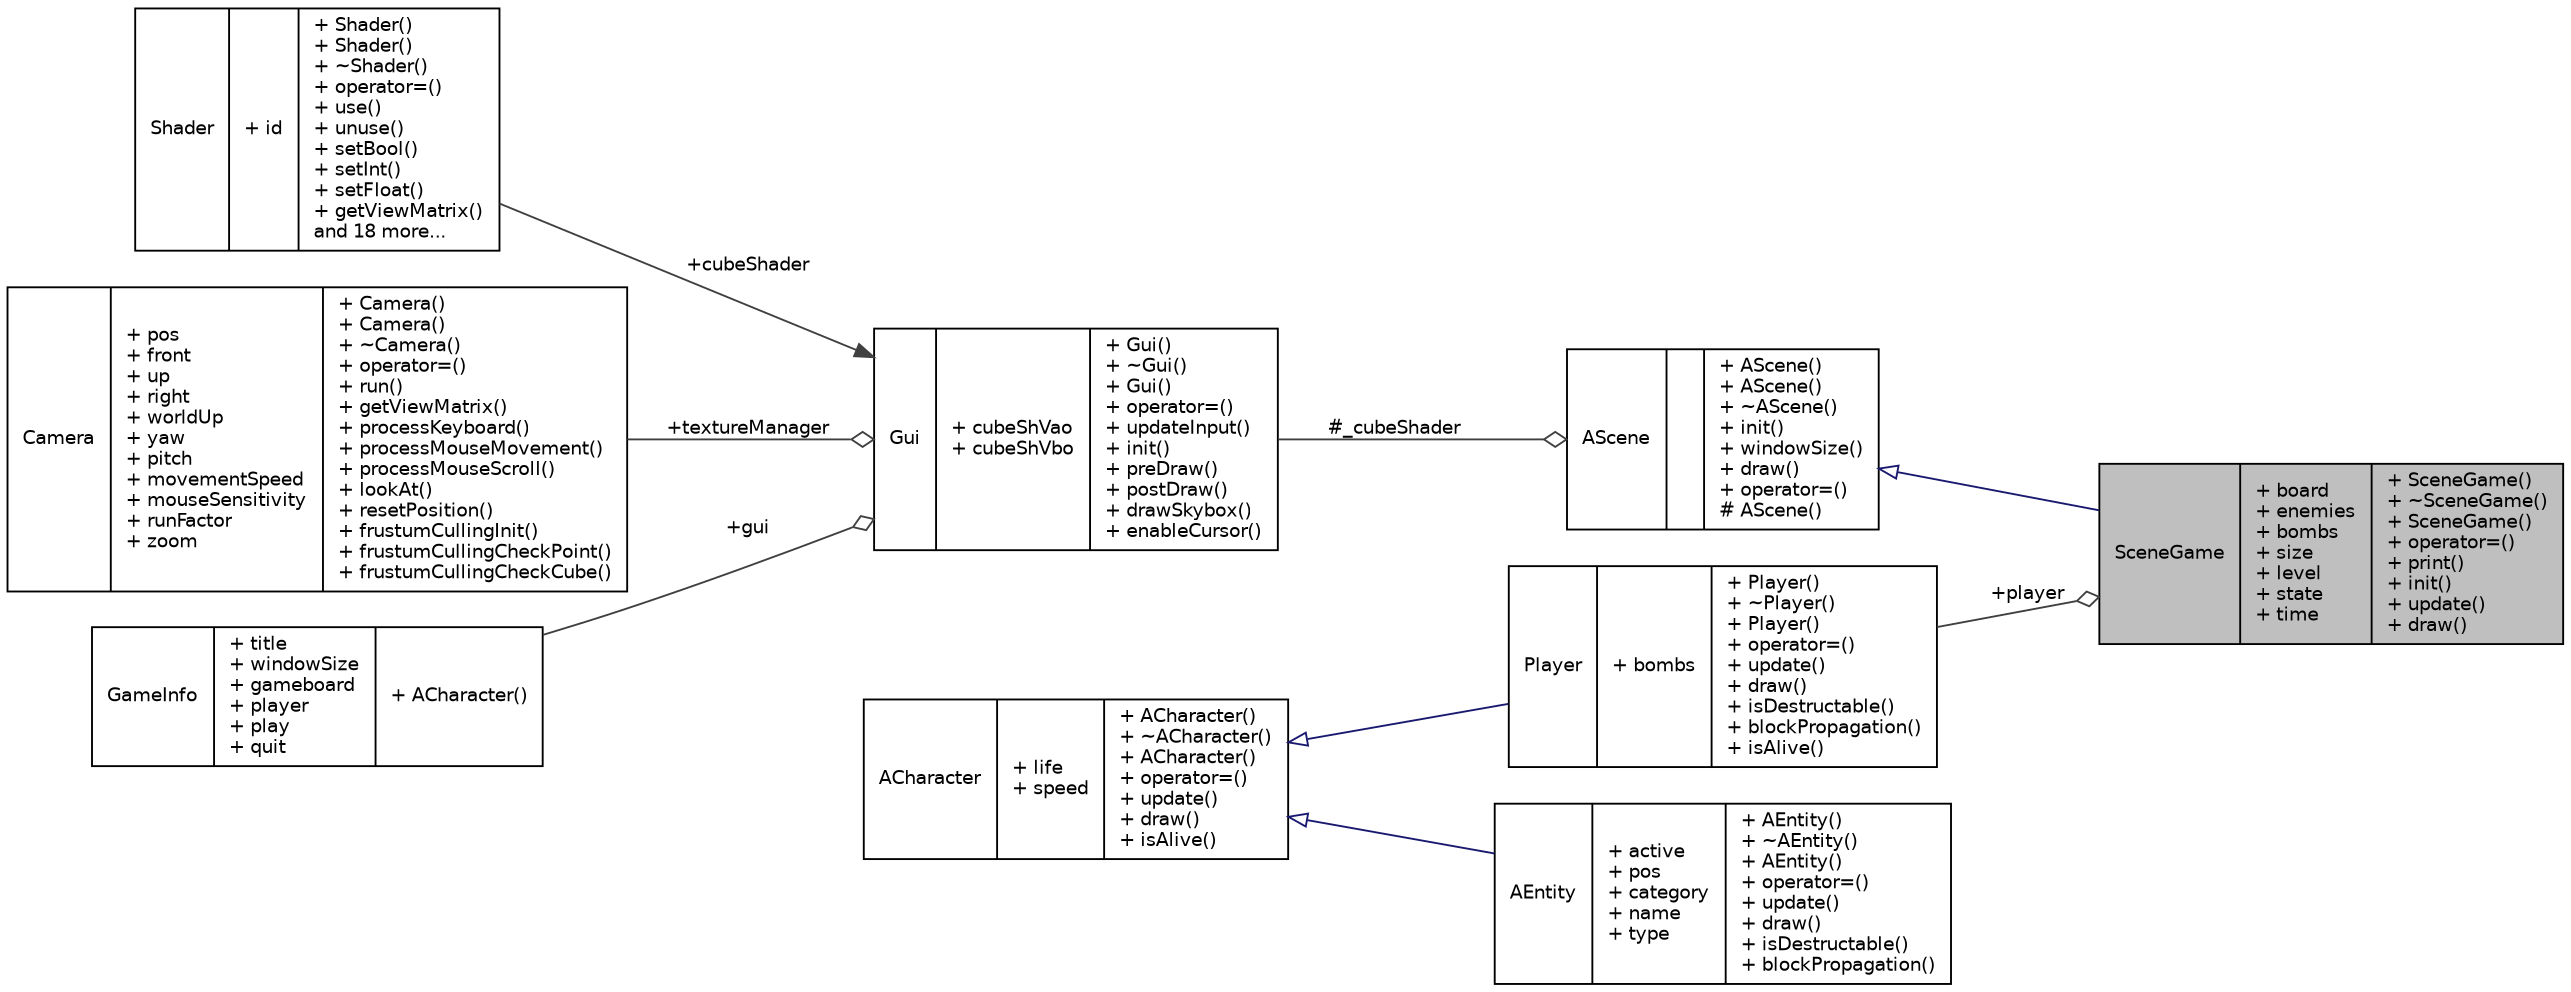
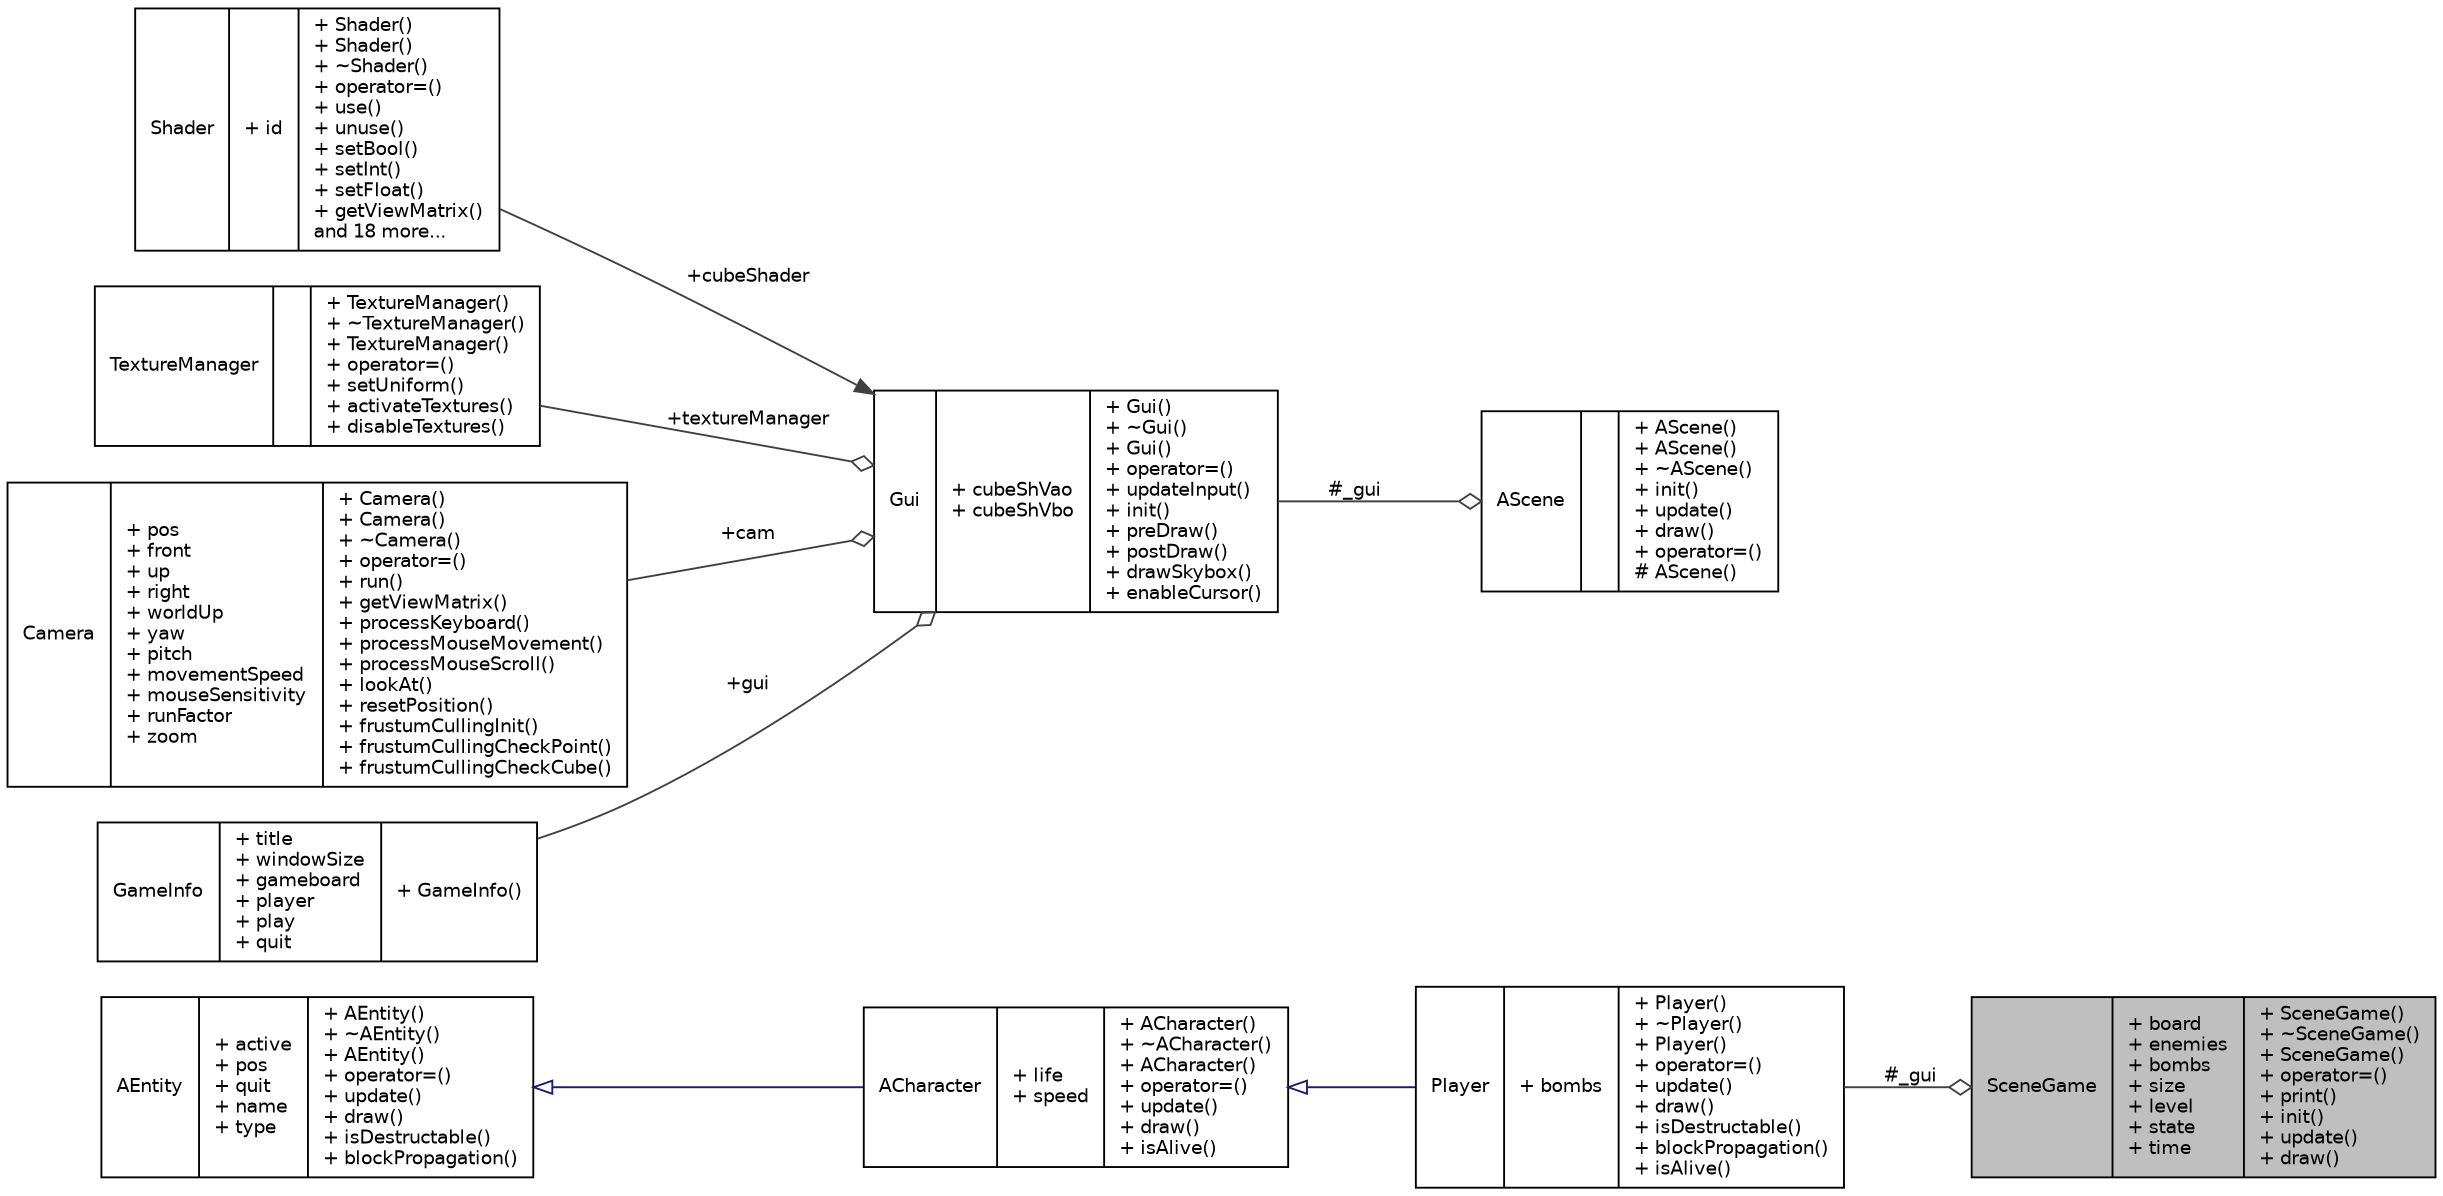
  digraph {
    rankdir=LR
    node [color=black fillcolor=white fontname=Helvetica fontsize=10 shape=record style=filled]
    edge [color=grey25 fontname=Helvetica fontsize=10 labelfontname=Helvetica labelfontsize=10 style=solid arrowhead=odiamond]
    n1 [fillcolor=grey75 fontcolor=black height=0.2 label="{SceneGame\n|+ board\l+ enemies\l+ bombs\l+ size\l+ level\l+ state\l+ time\l|+ SceneGame()\l+ ~SceneGame()\l+ SceneGame()\l+ operator=()\l+ print()\l+ init()\l+ update()\l+ draw()\l}" width=0.4]
-   n2 [height=0.2 label="{AScene\n||+ AScene()\l+ AScene()\l+ ~AScene()\l+ init()\l+ windowSize()\l+ draw()\l+ operator=()\l# AScene()\l}" width=0.4]
+   n2 [height=0.2 label="{AScene\n||+ AScene()\l+ AScene()\l+ ~AScene()\l+ init()\l+ update()\l+ draw()\l+ operator=()\l# AScene()\l}" width=0.4]
    n3 [height=0.2 label="{Gui\n|+ cubeShVao\l+ cubeShVbo\l|+ Gui()\l+ ~Gui()\l+ Gui()\l+ operator=()\l+ updateInput()\l+ init()\l+ preDraw()\l+ postDraw()\l+ drawSkybox()\l+ enableCursor()\l}" width=0.4]
    n4 [height=0.2 label="{Shader\n|+ id\l|+ Shader()\l+ Shader()\l+ ~Shader()\l+ operator=()\l+ use()\l+ unuse()\l+ setBool()\l+ setInt()\l+ setFloat()\l+ getViewMatrix()\land 18 more...\l}" width=0.4]
+   n5 [height=0.2 label="{TextureManager\n||+ TextureManager()\l+ ~TextureManager()\l+ TextureManager()\l+ operator=()\l+ setUniform()\l+ activateTextures()\l+ disableTextures()\l}" width=0.4]
    n6 [height=0.2 label="{Camera\n|+ pos\l+ front\l+ up\l+ right\l+ worldUp\l+ yaw\l+ pitch\l+ movementSpeed\l+ mouseSensitivity\l+ runFactor\l+ zoom\l|+ Camera()\l+ Camera()\l+ ~Camera()\l+ operator=()\l+ run()\l+ getViewMatrix()\l+ processKeyboard()\l+ processMouseMovement()\l+ processMouseScroll()\l+ lookAt()\l+ resetPosition()\l+ frustumCullingInit()\l+ frustumCullingCheckPoint()\l+ frustumCullingCheckCube()\l}" width=0.4]
-   n7 [height=0.2 label="{GameInfo\n|+ title\l+ windowSize\l+ gameboard\l+ player\l+ play\l+ quit\l|+ ACharacter()\l}" width=0.4]
+   n7 [height=0.2 label="{GameInfo\n|+ title\l+ windowSize\l+ gameboard\l+ player\l+ play\l+ quit\l|+ GameInfo()\l}" width=0.4]
    n8 [height=0.2 label="{Player\n|+ bombs\l|+ Player()\l+ ~Player()\l+ Player()\l+ operator=()\l+ update()\l+ draw()\l+ isDestructable()\l+ blockPropagation()\l+ isAlive()\l}" width=0.4]
    n9 [height=0.2 label="{ACharacter\n|+ life\l+ speed\l|+ ACharacter()\l+ ~ACharacter()\l+ ACharacter()\l+ operator=()\l+ update()\l+ draw()\l+ isAlive()\l}" width=0.4]
-   n10 [height=0.2 label="{AEntity\n|+ active\l+ pos\l+ category\l+ name\l+ type\l|+ AEntity()\l+ ~AEntity()\l+ AEntity()\l+ operator=()\l+ update()\l+ draw()\l+ isDestructable()\l+ blockPropagation()\l}" width=0.4]
-   n2 -> n1 [arrowtail=onormal color=midnightblue dir=back arrowhead=""]
-   n3 -> n2 [label=" #_cubeShader"]
+   n10 [height=0.2 label="{AEntity\n|+ active\l+ pos\l+ quit\l+ name\l+ type\l|+ AEntity()\l+ ~AEntity()\l+ AEntity()\l+ operator=()\l+ update()\l+ draw()\l+ isDestructable()\l+ blockPropagation()\l}" width=0.4]
+   n3 -> n2 [label=" #_gui"]
    n4 -> n3 [arrowhead=normal label=" +cubeShader"]
-   n6 -> n3 [label=" +textureManager"]
+   n5 -> n3 [label=" +textureManager"]
+   n6 -> n3 [label=" +cam"]
    n7 -> n3 [label=" +gui"]
-   n8 -> n1 [label=" +player"]
+   n8 -> n1 [label=" #_gui"]
    n9 -> n8 [arrowtail=onormal color=midnightblue dir=back arrowhead=""]
-   n9 -> n10 [arrowtail=onormal color=midnightblue dir=back arrowhead=""]
+   n10 -> n9 [arrowtail=onormal color=midnightblue dir=back arrowhead=""]
  }
